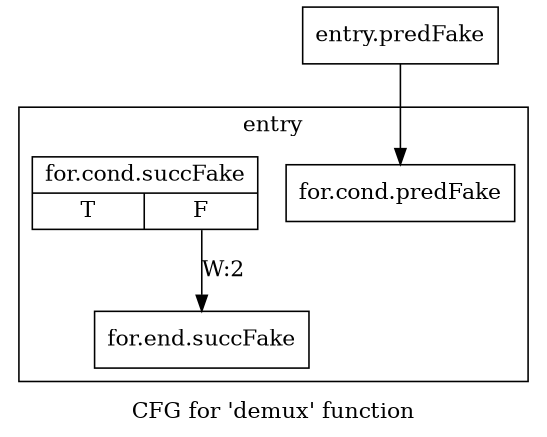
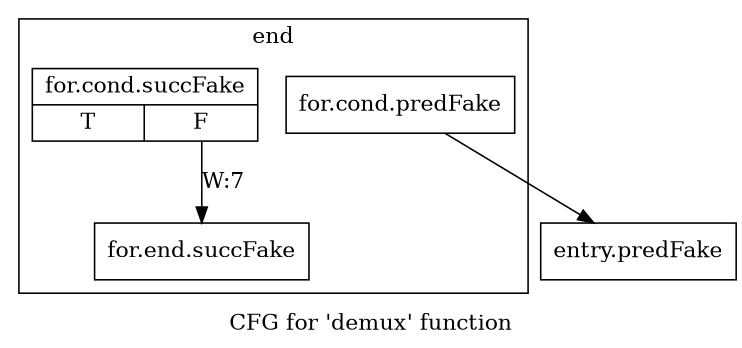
  digraph {
    label="CFG for 'demux' function"
    node [filename="../../../test.cpp" linenumber=57 shape=record]
    edge [execusionnum=1 filename="../../../test.cpp"]
    n1 [label="{for.cond.predFake}"]
    n2 [label="{for.cond.succFake|{<s0>T|<s1>F}}"]
    n3 [label="{for.end.succFake}" linenumber=66]
    n4 [label="{entry.predFake}" filename="" linenumber=""]
    subgraph cluster_1 {
      invocationtime=1
-     label=entry
+     label=end
      tripcount=50
      n1
      n2
      n3
    }
-   n2 -> n3 [label="W:2" tailport=s1]
-   n4 -> n1
+   n2 -> n3 [label="W:7" tailport=s1]
+   n1 -> n4
  }
